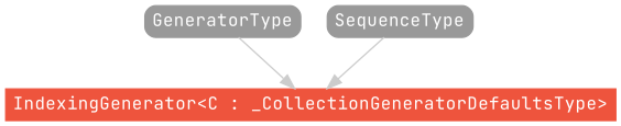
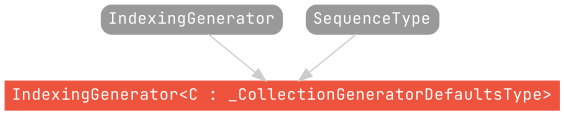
  strict digraph {
    fontname="JetBrains Mono"
    node [color="#999999" fillcolor="#999999" fontcolor=white fontname="JetBrains Mono" fontsize=12 margin="0.07,0.05" shape=box style="filled,rounded"]
    edge [color="#cccccc" fontname="JetBrains Mono"]
    "IndexingGenerator<C : _CollectionGeneratorDefaultsType>" [color="#ee543d" fillcolor="#ee543d" height=0.3 style=filled]
-   GeneratorType [height=0.3]
+   GeneratorType [height=0.3 label=IndexingGenerator]
    SequenceType [height=0.3]
    subgraph sub_1 {
      rank=max
      "IndexingGenerator<C : _CollectionGeneratorDefaultsType>"
    }
    GeneratorType -> "IndexingGenerator<C : _CollectionGeneratorDefaultsType>"
    SequenceType -> "IndexingGenerator<C : _CollectionGeneratorDefaultsType>"
  }
